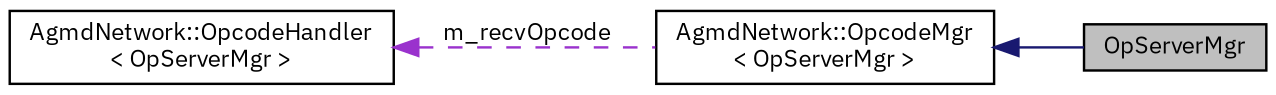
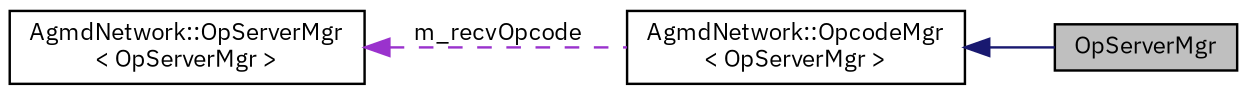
  digraph {
    fontname="IBM Plex Sans"
    rankdir=LR
    node [color=black fillcolor=white fontname="IBM Plex Sans" fontsize=10 shape=record style=filled]
    edge [dir=back fontname="IBM Plex Sans" fontsize=10 labelfontname=Helvetica labelfontsize=10]
    n1 [fillcolor=grey75 fontcolor=black height=0.2 label=OpServerMgr width=0.4]
-   n2 [height=0.2 label="AgmdNetwork::OpcodeHandler\l\< OpServerMgr \>" width=0.4]
+   n2 [height=0.2 label="AgmdNetwork::OpServerMgr\l\< OpServerMgr \>" width=0.4]
    n3 [height=0.2 label="AgmdNetwork::OpcodeMgr\l\< OpServerMgr \>" width=0.4]
    n2 -> n3 [color=darkorchid3 label=" m_recvOpcode" style=dashed]
    n3 -> n1 [color=midnightblue style=solid]
  }
